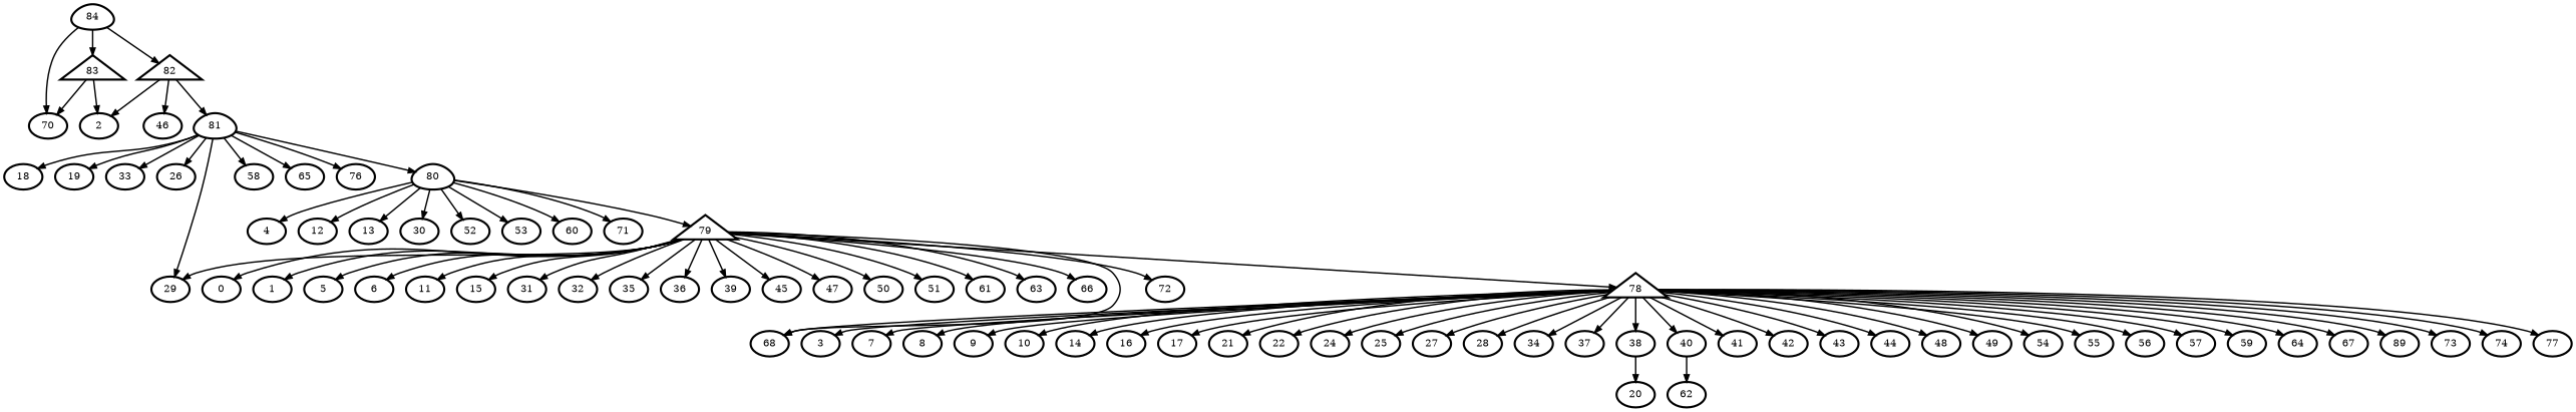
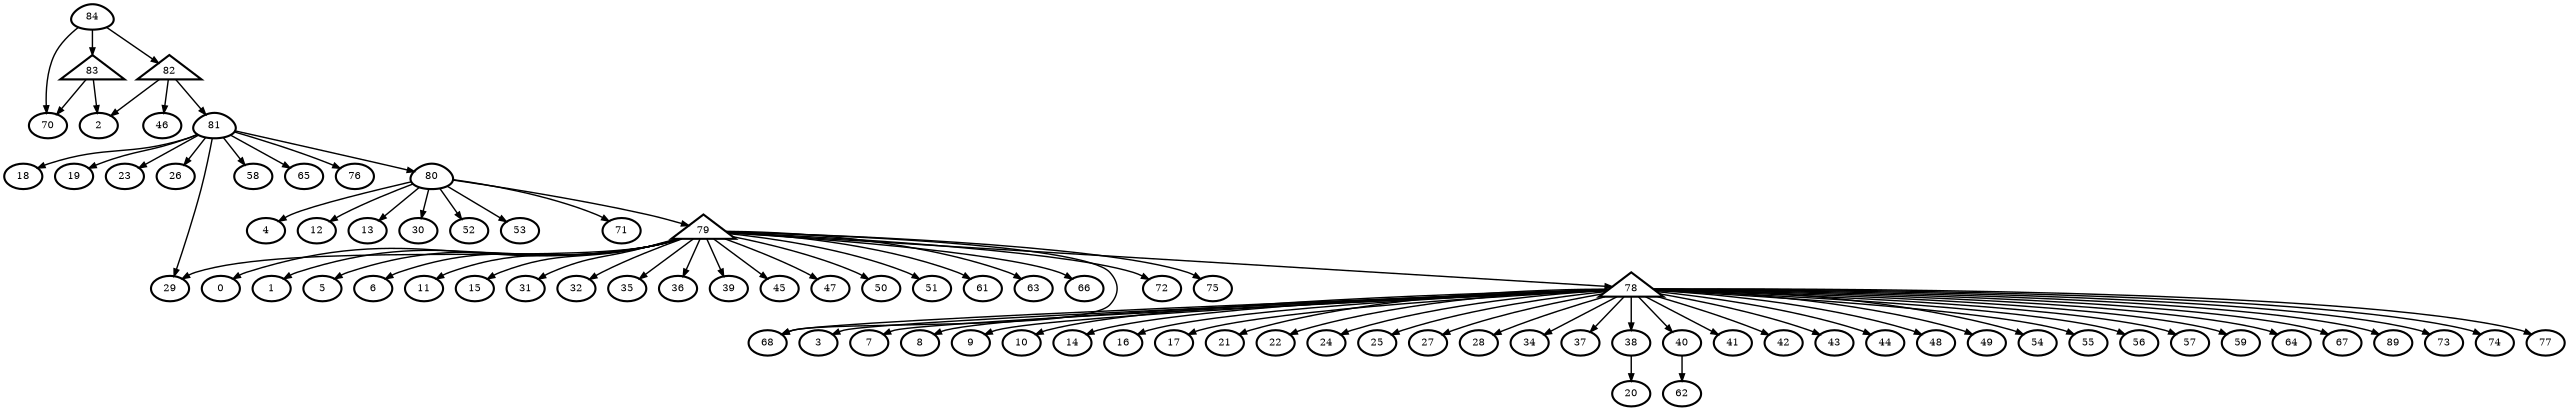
  digraph {
    node [penwidth=3]
    edge [penwidth=2]
    n1 [label=0]
    n2 [label=1]
    n3 [label=2]
    n4 [label=3]
    n5 [label=4]
    n6 [label=5]
    n7 [label=6]
    n8 [label=7]
    n9 [label=8]
    n10 [label=9]
    n11 [label=10]
    n12 [label=11]
    n13 [label=12]
    n14 [label=13]
    n15 [label=14]
    n16 [label=15]
    n17 [label=16]
    n18 [label=17]
    n19 [label=18]
    n20 [label=19]
    n21 [label=20]
    n22 [label=21]
    n23 [label=22]
-   n24 [label=33]
+   n24 [label=23]
    n25 [label=24]
    n26 [label=25]
    n27 [label=26]
    n28 [label=27]
    n29 [label=28]
    n30 [label=29]
    n31 [label=30]
    n32 [label=31]
    n33 [label=32]
    n34 [label=34]
    n35 [label=35]
    n36 [label=36]
    n37 [label=37]
    n38 [label=38]
    n39 [label=39]
    n40 [label=40]
    n41 [label=62]
    n42 [label=41]
    n43 [label=42]
    n44 [label=43]
    n45 [label=44]
    n46 [label=45]
    n47 [label=46]
    n48 [label=47]
    n49 [label=48]
    n50 [label=49]
    n51 [label=50]
    n52 [label=51]
    n53 [label=52]
    n54 [label=53]
    n55 [label=54]
    n56 [label=55]
    n57 [label=56]
    n58 [label=57]
    n59 [label=58]
    n60 [label=59]
-   n61 [label=60]
    n62 [label=61]
    n63 [label=63]
    n64 [label=64]
    n65 [label=65]
    n66 [label=66]
    n67 [label=67]
    n68 [label=68]
    n69 [label=89]
    n70 [label=70]
    n71 [label=71]
    n72 [label=72]
    n73 [label=73]
    n74 [label=74]
+   n75 [label=75]
    n76 [label=76]
    n77 [label=77]
    n78 [label=80 shape=egg]
    n79 [label=79 shape=triangle]
    n80 [label=78 shape=triangle]
    n81 [label=81 shape=egg]
    n82 [label=84 shape=egg]
    n83 [label=82 shape=triangle]
    n84 [label=83 shape=triangle]
    n38 -> n21
    n40 -> n41
    n78 -> n5
    n78 -> n13
    n78 -> n14
    n78 -> n31
    n78 -> n53
    n78 -> n54
-   n78 -> n61
    n78 -> n71
    n78 -> n79
    n79 -> n1
    n79 -> n2
    n79 -> n6
    n79 -> n7
    n79 -> n12
    n79 -> n16
    n79 -> n30
    n79 -> n32
    n79 -> n33
    n79 -> n35
    n79 -> n36
    n79 -> n39
    n79 -> n46
    n79 -> n48
    n79 -> n51
    n79 -> n52
    n79 -> n62
    n79 -> n63
    n79 -> n66
    n79 -> n68
    n79 -> n72
+   n79 -> n75
    n79 -> n80
    n80 -> n4
    n80 -> n8
    n80 -> n9
    n80 -> n10
    n80 -> n11
    n80 -> n15
    n80 -> n17
    n80 -> n18
    n80 -> n22
    n80 -> n23
    n80 -> n25
    n80 -> n26
    n80 -> n28
    n80 -> n29
    n80 -> n34
    n80 -> n37
    n80 -> n38
    n80 -> n40
    n80 -> n42
    n80 -> n43
    n80 -> n44
    n80 -> n45
    n80 -> n49
    n80 -> n50
    n80 -> n55
    n80 -> n56
    n80 -> n57
    n80 -> n58
    n80 -> n60
    n80 -> n64
    n80 -> n67
    n80 -> n68
    n80 -> n69
    n80 -> n73
    n80 -> n74
    n80 -> n77
    n81 -> n19
    n81 -> n20
    n81 -> n24
    n81 -> n27
    n81 -> n30
    n81 -> n59
    n81 -> n65
    n81 -> n76
    n81 -> n78
    n82 -> n70
    n82 -> n83
    n82 -> n84
    n83 -> n3
    n83 -> n47
    n83 -> n81
    n84 -> n3
    n84 -> n70
  }
